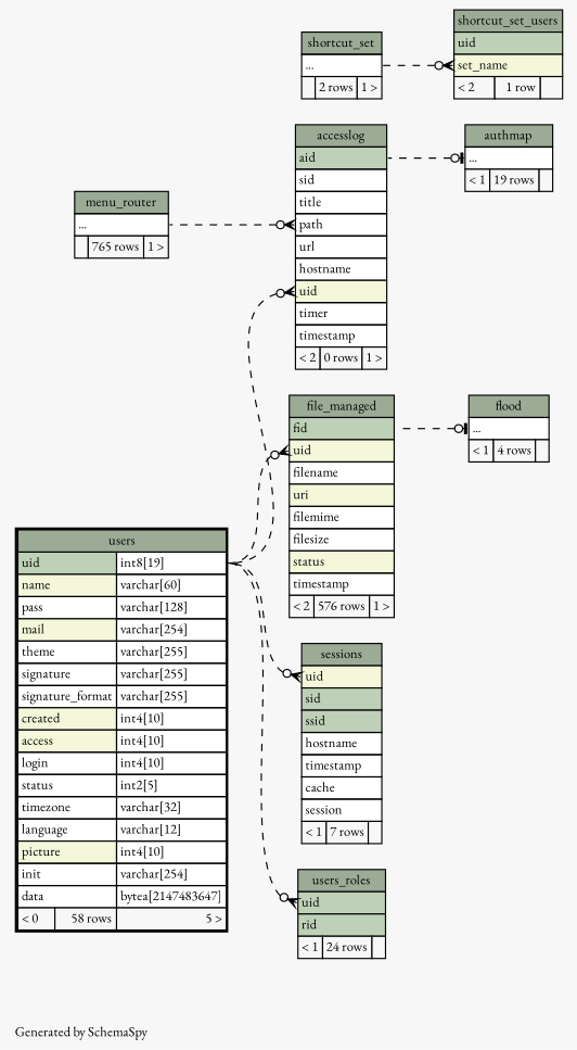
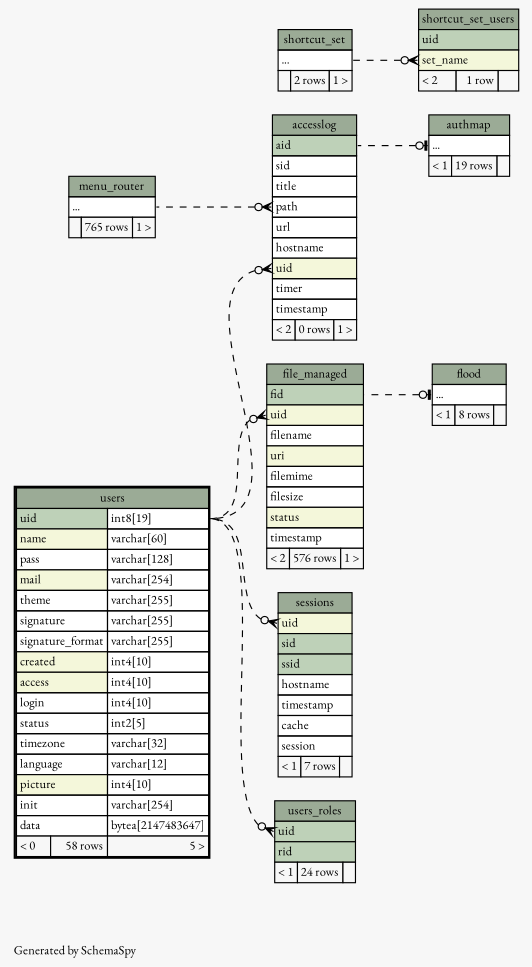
  digraph {
    bgcolor="#f7f7f7"
    fontname="EB Garamond"
    fontsize=11
    label="\nGenerated by SchemaSpy"
    labeljust=l
    nodesep=0.18
    rankdir=RL
    ranksep=0.46
    node [fontname="EB Garamond" fontsize=11 shape=plaintext]
    edge [arrowhead=none arrowsize=0.8 arrowtail=crowodot dir=back fontname="EB Garamond" headport="uid.type:e" style=dashed tailport="uid:w"]
    n1 [label=<     <TABLE BORDER="0" CELLBORDER="1" CELLSPACING="0" BGCOLOR="#ffffff">       <TR><TD COLSPAN="3" BGCOLOR="#9bab96" ALIGN="CENTER">accesslog</TD></TR>       <TR><TD PORT="aid" COLSPAN="3" BGCOLOR="#bed1b8" ALIGN="LEFT">aid</TD></TR>       <TR><TD PORT="sid" COLSPAN="3" ALIGN="LEFT">sid</TD></TR>       <TR><TD PORT="title" COLSPAN="3" ALIGN="LEFT">title</TD></TR>       <TR><TD PORT="path" COLSPAN="3" ALIGN="LEFT">path</TD></TR>       <TR><TD PORT="url" COLSPAN="3" ALIGN="LEFT">url</TD></TR>       <TR><TD PORT="hostname" COLSPAN="3" ALIGN="LEFT">hostname</TD></TR>       <TR><TD PORT="uid" COLSPAN="3" BGCOLOR="#f4f7da" ALIGN="LEFT">uid</TD></TR>       <TR><TD PORT="timer" COLSPAN="3" ALIGN="LEFT">timer</TD></TR>       <TR><TD PORT="timestamp" COLSPAN="3" ALIGN="LEFT">timestamp</TD></TR>       <TR><TD ALIGN="LEFT" BGCOLOR="#f7f7f7">&lt; 2</TD><TD ALIGN="RIGHT" BGCOLOR="#f7f7f7">0 rows</TD><TD ALIGN="RIGHT" BGCOLOR="#f7f7f7">1 &gt;</TD></TR>     </TABLE>>]
    n2 [label=<     <TABLE BORDER="0" CELLBORDER="1" CELLSPACING="0" BGCOLOR="#ffffff">       <TR><TD COLSPAN="3" BGCOLOR="#9bab96" ALIGN="CENTER">menu_router</TD></TR>       <TR><TD PORT="elipses" COLSPAN="3" ALIGN="LEFT">...</TD></TR>       <TR><TD ALIGN="LEFT" BGCOLOR="#f7f7f7">  </TD><TD ALIGN="RIGHT" BGCOLOR="#f7f7f7">765 rows</TD><TD ALIGN="RIGHT" BGCOLOR="#f7f7f7">1 &gt;</TD></TR>     </TABLE>>]
    n3 [label=<     <TABLE BORDER="2" CELLBORDER="1" CELLSPACING="0" BGCOLOR="#ffffff">       <TR><TD COLSPAN="3" BGCOLOR="#9bab96" ALIGN="CENTER">users</TD></TR>       <TR><TD PORT="uid" COLSPAN="2" BGCOLOR="#bed1b8" ALIGN="LEFT">uid</TD><TD PORT="uid.type" ALIGN="LEFT">int8[19]</TD></TR>       <TR><TD PORT="name" COLSPAN="2" BGCOLOR="#f4f7da" ALIGN="LEFT">name</TD><TD PORT="name.type" ALIGN="LEFT">varchar[60]</TD></TR>       <TR><TD PORT="pass" COLSPAN="2" ALIGN="LEFT">pass</TD><TD PORT="pass.type" ALIGN="LEFT">varchar[128]</TD></TR>       <TR><TD PORT="mail" COLSPAN="2" BGCOLOR="#f4f7da" ALIGN="LEFT">mail</TD><TD PORT="mail.type" ALIGN="LEFT">varchar[254]</TD></TR>       <TR><TD PORT="theme" COLSPAN="2" ALIGN="LEFT">theme</TD><TD PORT="theme.type" ALIGN="LEFT">varchar[255]</TD></TR>       <TR><TD PORT="signature" COLSPAN="2" ALIGN="LEFT">signature</TD><TD PORT="signature.type" ALIGN="LEFT">varchar[255]</TD></TR>       <TR><TD PORT="signature_format" COLSPAN="2" ALIGN="LEFT">signature_format</TD><TD PORT="signature_format.type" ALIGN="LEFT">varchar[255]</TD></TR>       <TR><TD PORT="created" COLSPAN="2" BGCOLOR="#f4f7da" ALIGN="LEFT">created</TD><TD PORT="created.type" ALIGN="LEFT">int4[10]</TD></TR>       <TR><TD PORT="access" COLSPAN="2" BGCOLOR="#f4f7da" ALIGN="LEFT">access</TD><TD PORT="access.type" ALIGN="LEFT">int4[10]</TD></TR>       <TR><TD PORT="login" COLSPAN="2" ALIGN="LEFT">login</TD><TD PORT="login.type" ALIGN="LEFT">int4[10]</TD></TR>       <TR><TD PORT="status" COLSPAN="2" ALIGN="LEFT">status</TD><TD PORT="status.type" ALIGN="LEFT">int2[5]</TD></TR>       <TR><TD PORT="timezone" COLSPAN="2" ALIGN="LEFT">timezone</TD><TD PORT="timezone.type" ALIGN="LEFT">varchar[32]</TD></TR>       <TR><TD PORT="language" COLSPAN="2" ALIGN="LEFT">language</TD><TD PORT="language.type" ALIGN="LEFT">varchar[12]</TD></TR>       <TR><TD PORT="picture" COLSPAN="2" BGCOLOR="#f4f7da" ALIGN="LEFT">picture</TD><TD PORT="picture.type" ALIGN="LEFT">int4[10]</TD></TR>       <TR><TD PORT="init" COLSPAN="2" ALIGN="LEFT">init</TD><TD PORT="init.type" ALIGN="LEFT">varchar[254]</TD></TR>       <TR><TD PORT="data" COLSPAN="2" ALIGN="LEFT">data</TD><TD PORT="data.type" ALIGN="LEFT">bytea[2147483647]</TD></TR>       <TR><TD ALIGN="LEFT" BGCOLOR="#f7f7f7">&lt; 0</TD><TD ALIGN="RIGHT" BGCOLOR="#f7f7f7">58 rows</TD><TD ALIGN="RIGHT" BGCOLOR="#f7f7f7">5 &gt;</TD></TR>     </TABLE>>]
    n4 [label=<     <TABLE BORDER="0" CELLBORDER="1" CELLSPACING="0" BGCOLOR="#ffffff">       <TR><TD COLSPAN="3" BGCOLOR="#9bab96" ALIGN="CENTER">authmap</TD></TR>       <TR><TD PORT="elipses" COLSPAN="3" ALIGN="LEFT">...</TD></TR>       <TR><TD ALIGN="LEFT" BGCOLOR="#f7f7f7">&lt; 1</TD><TD ALIGN="RIGHT" BGCOLOR="#f7f7f7">19 rows</TD><TD ALIGN="RIGHT" BGCOLOR="#f7f7f7">  </TD></TR>     </TABLE>>]
    n5 [label=<     <TABLE BORDER="0" CELLBORDER="1" CELLSPACING="0" BGCOLOR="#ffffff">       <TR><TD COLSPAN="3" BGCOLOR="#9bab96" ALIGN="CENTER">file_managed</TD></TR>       <TR><TD PORT="fid" COLSPAN="3" BGCOLOR="#bed1b8" ALIGN="LEFT">fid</TD></TR>       <TR><TD PORT="uid" COLSPAN="3" BGCOLOR="#f4f7da" ALIGN="LEFT">uid</TD></TR>       <TR><TD PORT="filename" COLSPAN="3" ALIGN="LEFT">filename</TD></TR>       <TR><TD PORT="uri" COLSPAN="3" BGCOLOR="#f4f7da" ALIGN="LEFT">uri</TD></TR>       <TR><TD PORT="filemime" COLSPAN="3" ALIGN="LEFT">filemime</TD></TR>       <TR><TD PORT="filesize" COLSPAN="3" ALIGN="LEFT">filesize</TD></TR>       <TR><TD PORT="status" COLSPAN="3" BGCOLOR="#f4f7da" ALIGN="LEFT">status</TD></TR>       <TR><TD PORT="timestamp" COLSPAN="3" ALIGN="LEFT">timestamp</TD></TR>       <TR><TD ALIGN="LEFT" BGCOLOR="#f7f7f7">&lt; 2</TD><TD ALIGN="RIGHT" BGCOLOR="#f7f7f7">576 rows</TD><TD ALIGN="RIGHT" BGCOLOR="#f7f7f7">1 &gt;</TD></TR>     </TABLE>>]
-   n6 [label=<     <TABLE BORDER="0" CELLBORDER="1" CELLSPACING="0" BGCOLOR="#ffffff">       <TR><TD COLSPAN="3" BGCOLOR="#9bab96" ALIGN="CENTER">flood</TD></TR>       <TR><TD PORT="elipses" COLSPAN="3" ALIGN="LEFT">...</TD></TR>       <TR><TD ALIGN="LEFT" BGCOLOR="#f7f7f7">&lt; 1</TD><TD ALIGN="RIGHT" BGCOLOR="#f7f7f7">4 rows</TD><TD ALIGN="RIGHT" BGCOLOR="#f7f7f7">  </TD></TR>     </TABLE>>]
+   n6 [label=<     <TABLE BORDER="0" CELLBORDER="1" CELLSPACING="0" BGCOLOR="#ffffff">       <TR><TD COLSPAN="3" BGCOLOR="#9bab96" ALIGN="CENTER">flood</TD></TR>       <TR><TD PORT="elipses" COLSPAN="3" ALIGN="LEFT">...</TD></TR>       <TR><TD ALIGN="LEFT" BGCOLOR="#f7f7f7">&lt; 1</TD><TD ALIGN="RIGHT" BGCOLOR="#f7f7f7">8 rows</TD><TD ALIGN="RIGHT" BGCOLOR="#f7f7f7">  </TD></TR>     </TABLE>>]
    n7 [label=<     <TABLE BORDER="0" CELLBORDER="1" CELLSPACING="0" BGCOLOR="#ffffff">       <TR><TD COLSPAN="3" BGCOLOR="#9bab96" ALIGN="CENTER">sessions</TD></TR>       <TR><TD PORT="uid" COLSPAN="3" BGCOLOR="#f4f7da" ALIGN="LEFT">uid</TD></TR>       <TR><TD PORT="sid" COLSPAN="3" BGCOLOR="#bed1b8" ALIGN="LEFT">sid</TD></TR>       <TR><TD PORT="ssid" COLSPAN="3" BGCOLOR="#bed1b8" ALIGN="LEFT">ssid</TD></TR>       <TR><TD PORT="hostname" COLSPAN="3" ALIGN="LEFT">hostname</TD></TR>       <TR><TD PORT="timestamp" COLSPAN="3" ALIGN="LEFT">timestamp</TD></TR>       <TR><TD PORT="cache" COLSPAN="3" ALIGN="LEFT">cache</TD></TR>       <TR><TD PORT="session" COLSPAN="3" ALIGN="LEFT">session</TD></TR>       <TR><TD ALIGN="LEFT" BGCOLOR="#f7f7f7">&lt; 1</TD><TD ALIGN="RIGHT" BGCOLOR="#f7f7f7">7 rows</TD><TD ALIGN="RIGHT" BGCOLOR="#f7f7f7">  </TD></TR>     </TABLE>>]
    n8 [label=<     <TABLE BORDER="0" CELLBORDER="1" CELLSPACING="0" BGCOLOR="#ffffff">       <TR><TD COLSPAN="3" BGCOLOR="#9bab96" ALIGN="CENTER">shortcut_set_users</TD></TR>       <TR><TD PORT="uid" COLSPAN="3" BGCOLOR="#bed1b8" ALIGN="LEFT">uid</TD></TR>       <TR><TD PORT="set_name" COLSPAN="3" BGCOLOR="#f4f7da" ALIGN="LEFT">set_name</TD></TR>       <TR><TD ALIGN="LEFT" BGCOLOR="#f7f7f7">&lt; 2</TD><TD ALIGN="RIGHT" BGCOLOR="#f7f7f7">1 row</TD><TD ALIGN="RIGHT" BGCOLOR="#f7f7f7">  </TD></TR>     </TABLE>>]
    n9 [label=<     <TABLE BORDER="0" CELLBORDER="1" CELLSPACING="0" BGCOLOR="#ffffff">       <TR><TD COLSPAN="3" BGCOLOR="#9bab96" ALIGN="CENTER">shortcut_set</TD></TR>       <TR><TD PORT="elipses" COLSPAN="3" ALIGN="LEFT">...</TD></TR>       <TR><TD ALIGN="LEFT" BGCOLOR="#f7f7f7">  </TD><TD ALIGN="RIGHT" BGCOLOR="#f7f7f7">2 rows</TD><TD ALIGN="RIGHT" BGCOLOR="#f7f7f7">1 &gt;</TD></TR>     </TABLE>>]
    n10 [label=<     <TABLE BORDER="0" CELLBORDER="1" CELLSPACING="0" BGCOLOR="#ffffff">       <TR><TD COLSPAN="3" BGCOLOR="#9bab96" ALIGN="CENTER">users_roles</TD></TR>       <TR><TD PORT="uid" COLSPAN="3" BGCOLOR="#bed1b8" ALIGN="LEFT">uid</TD></TR>       <TR><TD PORT="rid" COLSPAN="3" BGCOLOR="#bed1b8" ALIGN="LEFT">rid</TD></TR>       <TR><TD ALIGN="LEFT" BGCOLOR="#f7f7f7">&lt; 1</TD><TD ALIGN="RIGHT" BGCOLOR="#f7f7f7">24 rows</TD><TD ALIGN="RIGHT" BGCOLOR="#f7f7f7">  </TD></TR>     </TABLE>>]
    n1 -> n2 [headport="elipses:e" tailport="path:w"]
    n1 -> n3
    n4 -> n1 [arrowtail=teeodot headport="aid:e" tailport="elipses:w"]
    n5 -> n3
    n6 -> n5 [arrowtail=teeodot headport="fid:e" tailport="elipses:w"]
    n7 -> n3
    n8 -> n9 [headport="elipses:e" tailport="set_name:w"]
    n10 -> n3
  }
